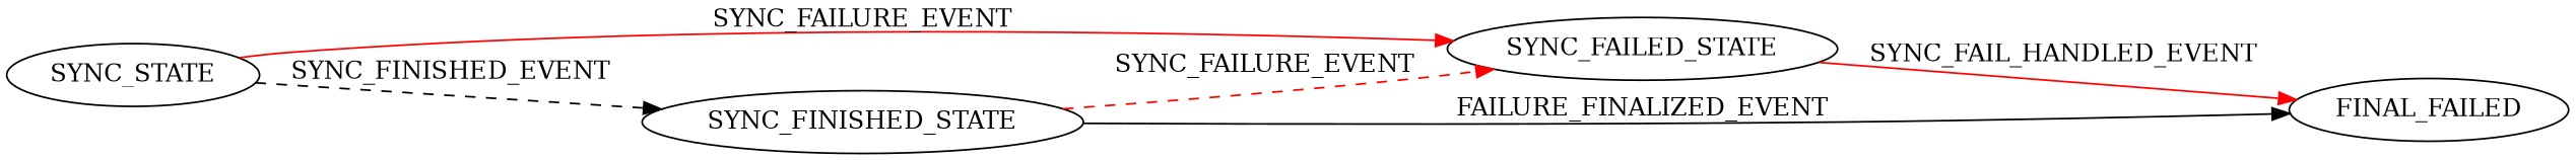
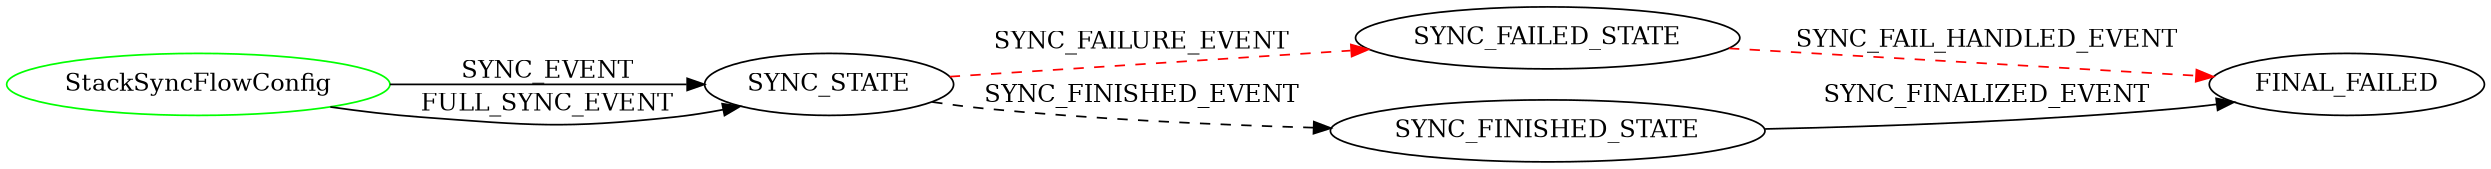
  digraph {
    rankdir=LR
    edge [color=black style=dashed]
+   n1 [color=green label=StackSyncFlowConfig shape=ellipse]
    SYNC_STATE
    SYNC_FAILED_STATE
    SYNC_FINISHED_STATE
    n5 [label=FINAL_FAILED]
-   SYNC_STATE -> SYNC_FAILED_STATE [color=red label=SYNC_FAILURE_EVENT style=solid]
+   n1 -> SYNC_STATE [label=SYNC_EVENT style=solid]
+   n1 -> SYNC_STATE [label=FULL_SYNC_EVENT style=solid]
+   SYNC_STATE -> SYNC_FAILED_STATE [color=red label=SYNC_FAILURE_EVENT]
    SYNC_STATE -> SYNC_FINISHED_STATE [label=SYNC_FINISHED_EVENT]
-   SYNC_FAILED_STATE -> n5 [color=red label=SYNC_FAIL_HANDLED_EVENT style=solid]
-   SYNC_FINISHED_STATE -> SYNC_FAILED_STATE [color=red label=SYNC_FAILURE_EVENT]
-   SYNC_FINISHED_STATE -> n5 [label=FAILURE_FINALIZED_EVENT style=solid]
+   SYNC_FAILED_STATE -> n5 [color=red label=SYNC_FAIL_HANDLED_EVENT]
+   SYNC_FINISHED_STATE -> n5 [label=SYNC_FINALIZED_EVENT style=solid]
  }
